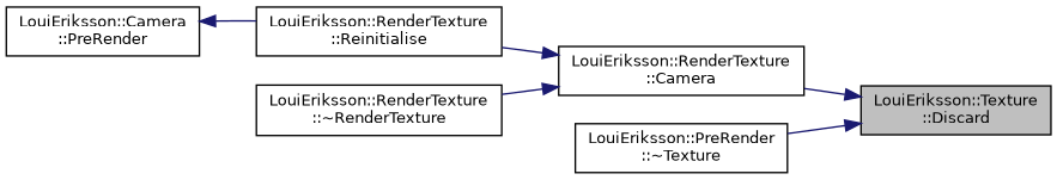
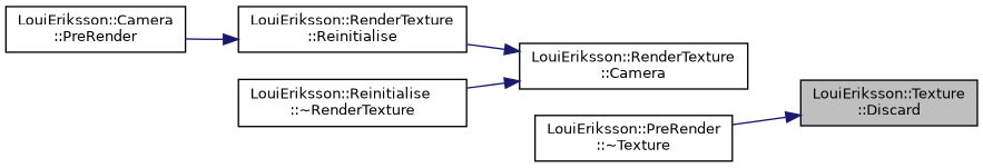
  digraph {
    rankdir=RL
    node [color=black fillcolor=white fontname=Helvetica fontsize=10 shape=record style=filled]
    edge [color=midnightblue dir=back fontname=Helvetica fontsize=10 labelfontname=Helvetica labelfontsize=10 style=solid]
    n1 [fillcolor=grey75 fontcolor=black height=0.2 label="LouiEriksson::Texture\l::Discard" width=0.4]
    n2 [height=0.2 label="LouiEriksson::RenderTexture\l::Camera" width=0.4]
    n3 [height=0.2 label="LouiEriksson::PreRender\l::~Texture" width=0.4]
    n4 [height=0.2 label="LouiEriksson::RenderTexture\l::Reinitialise" width=0.4]
-   n5 [height=0.2 label="LouiEriksson::RenderTexture\l::~RenderTexture" width=0.4]
+   n5 [height=0.2 label="LouiEriksson::Reinitialise\l::~RenderTexture" width=0.4]
    n6 [height=0.2 label="LouiEriksson::Camera\l::PreRender" width=0.4]
-   n1 -> n2
    n1 -> n3
    n2 -> n4
    n2 -> n5
-   n6 -> n4
+   n4 -> n6
  }
